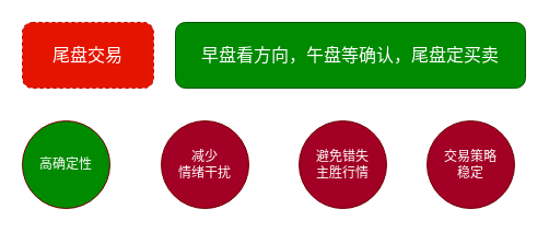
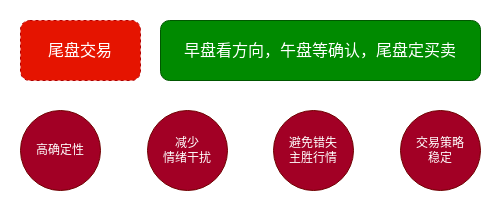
  <mxCell id="0" />
  <mxCell id="1" parent="0" />
  <mxCell id="2" value="尾盘交易" style="rounded=1;whiteSpace=wrap;html=1;fillColor=#e51400;fontColor=#ffffff;strokeColor=#B20000;fontSize=16;dashed=1;" vertex="1" parent="1"><mxGeometry x="20" y="20" width="120" height="60" as="geometry" /></mxCell>
  <mxCell id="3" value="早盘看方向，午盘等确认，尾盘定买卖" style="rounded=1;whiteSpace=wrap;html=1;fillColor=#008a00;fontColor=#ffffff;strokeColor=#005700;fontSize=16;" vertex="1" parent="1"><mxGeometry x="160" y="20" width="320" height="60" as="geometry" /></mxCell>
- <mxCell id="4" value="高确定性" style="ellipse;whiteSpace=wrap;html=1;aspect=fixed;fillColor=#008a00;fontColor=#ffffff;strokeColor=#6F0000;" vertex="1" parent="1"><mxGeometry x="20" y="110" width="80" height="80" as="geometry" /></mxCell>
+ <mxCell id="4" value="高确定性" style="ellipse;whiteSpace=wrap;html=1;aspect=fixed;fillColor=#a20025;fontColor=#ffffff;strokeColor=#6F0000;" vertex="1" parent="1"><mxGeometry x="20" y="110" width="80" height="80" as="geometry" /></mxCell>
  <mxCell id="5" value="减少&lt;br&gt;情绪干扰" style="ellipse;whiteSpace=wrap;html=1;aspect=fixed;fillColor=#a20025;fontColor=#ffffff;strokeColor=#6F0000;" vertex="1" parent="1"><mxGeometry x="147" y="110" width="80" height="80" as="geometry" /></mxCell>
  <mxCell id="6" value="避免错失&lt;br&gt;主胜行情" style="ellipse;whiteSpace=wrap;html=1;aspect=fixed;fillColor=#a20025;fontColor=#ffffff;strokeColor=#6F0000;" vertex="1" parent="1"><mxGeometry x="273" y="110" width="80" height="80" as="geometry" /></mxCell>
- <mxCell id="7" value="交易策略&lt;br&gt;稳定" style="ellipse;whiteSpace=wrap;html=1;aspect=fixed;fillColor=#a20025;fontColor=#ffffff;strokeColor=#6F0000;" vertex="1" parent="1"><mxGeometry x="390" y="110" width="80" height="80" as="geometry" /></mxCell>
+ <mxCell id="7" value="交易策略&lt;br&gt;稳定" style="ellipse;whiteSpace=wrap;html=1;aspect=fixed;fillColor=#a20025;fontColor=#ffffff;strokeColor=#6F0000;" vertex="1" parent="1"><mxGeometry x="400" y="110" width="80" height="80" as="geometry" /></mxCell>
